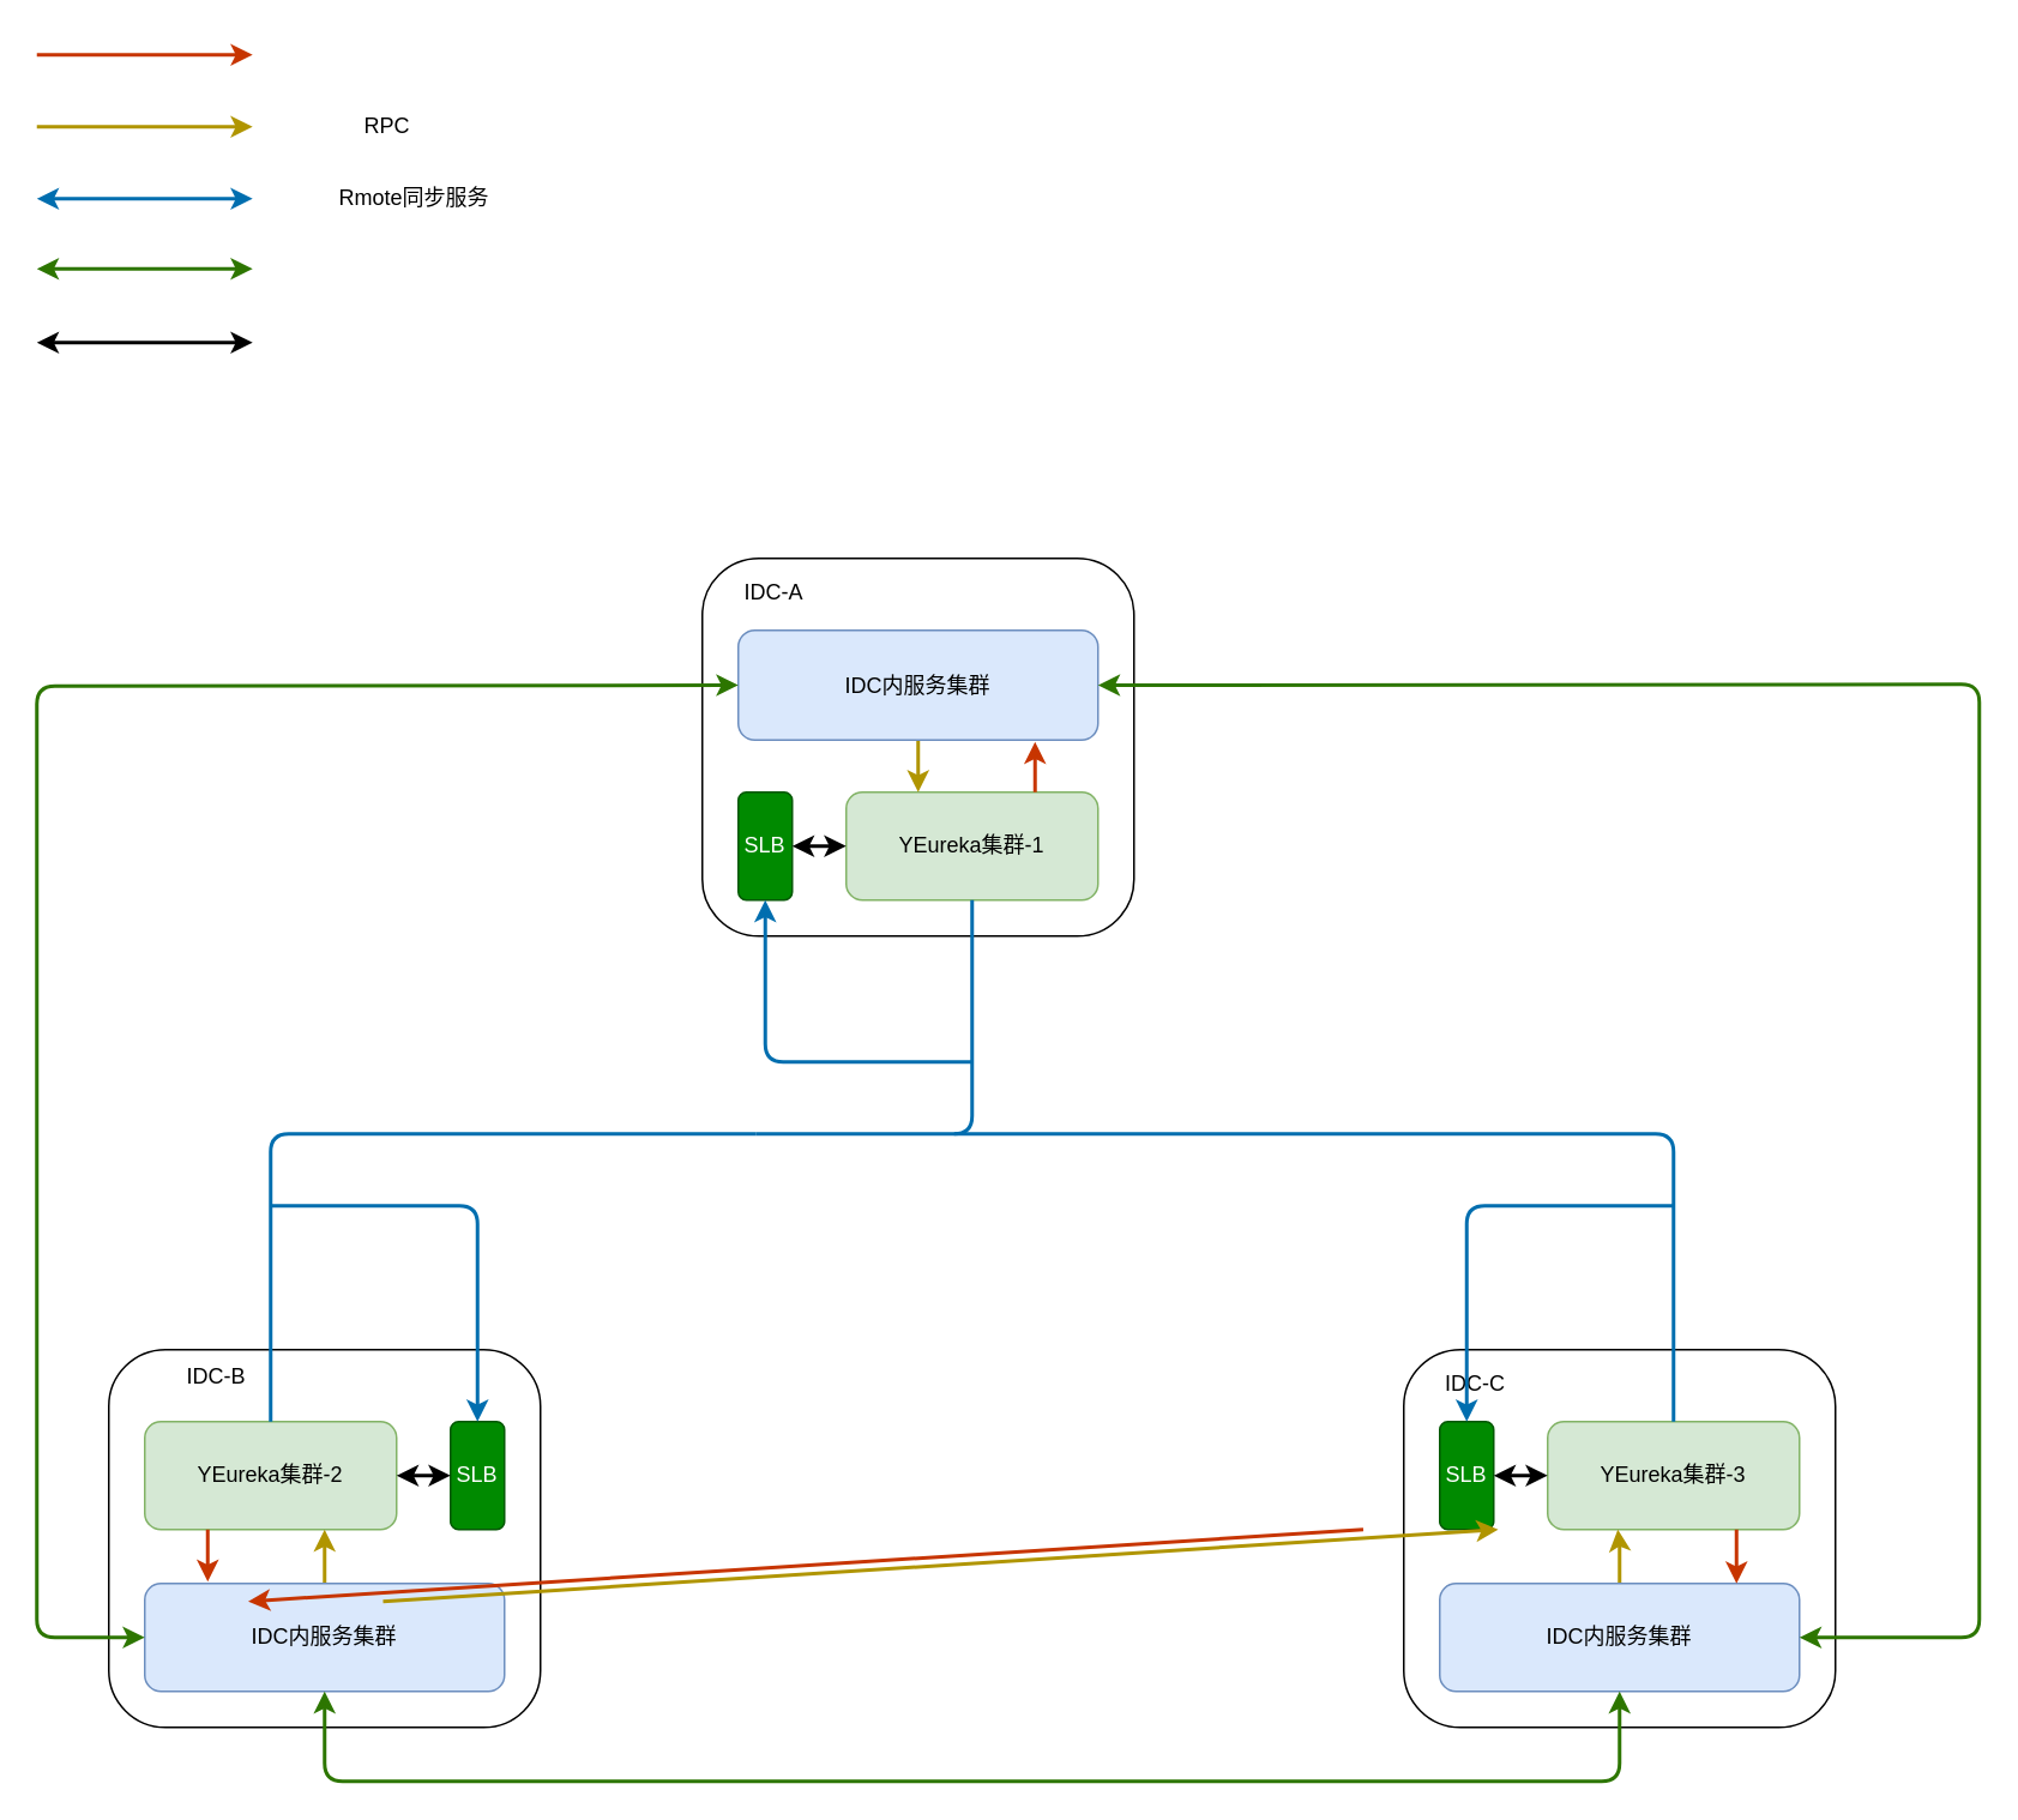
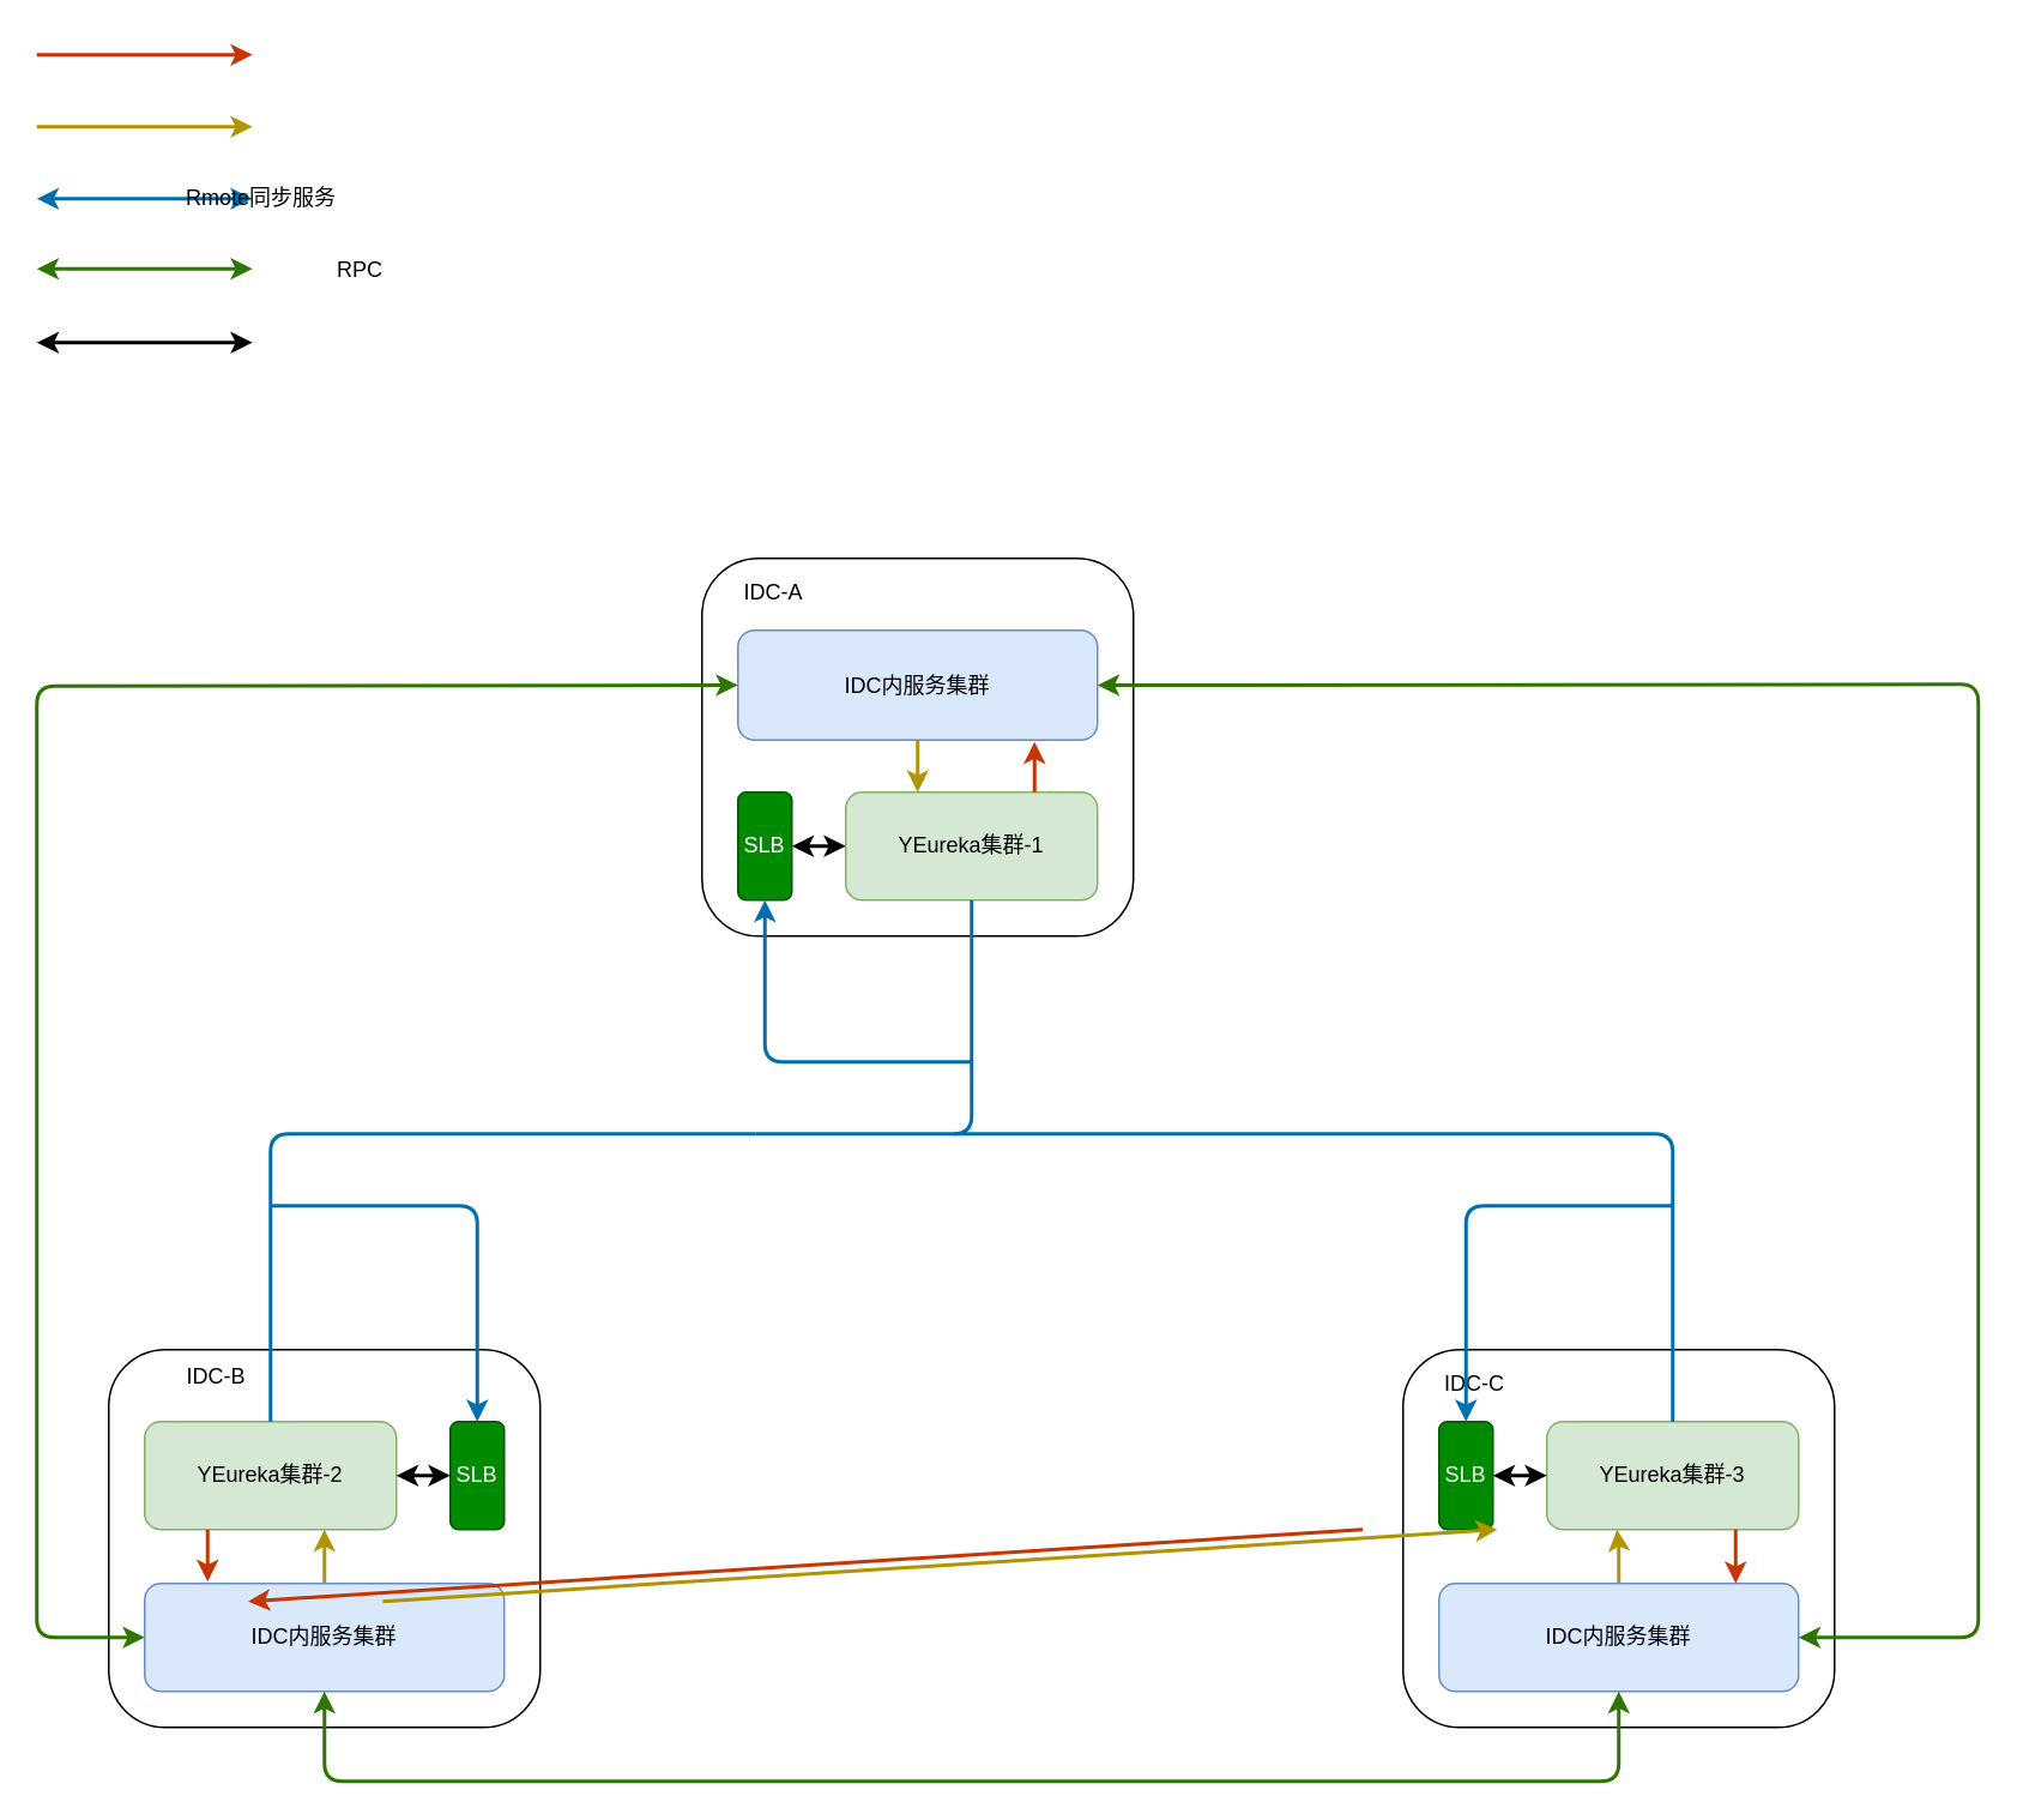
  <mxCell id="0" />
  <mxCell id="1" parent="0" />
  <mxCell id="2" value="IDC-A" style="text;html=1;strokeColor=none;fillColor=none;align=center;verticalAlign=middle;whiteSpace=wrap;rounded=0;" vertex="1" parent="1"><mxGeometry x="390" y="360" width="40" height="20" as="geometry" /></mxCell>
  <mxCell id="3" value="" style="group;rotation=0;" vertex="1" connectable="0" parent="1"><mxGeometry x="390" y="310" width="240" height="210" as="geometry" /></mxCell>
  <mxCell id="4" value="" style="rounded=1;whiteSpace=wrap;html=1;rotation=0;" vertex="1" parent="3"><mxGeometry width="240" height="210" as="geometry" /></mxCell>
  <mxCell id="5" value="YEureka集群-1" style="rounded=1;whiteSpace=wrap;html=1;fillColor=#d5e8d4;strokeColor=#82b366;rotation=0;" vertex="1" parent="3"><mxGeometry x="80" y="130" width="140" height="60" as="geometry" /></mxCell>
  <mxCell id="6" style="edgeStyle=orthogonalEdgeStyle;rounded=0;orthogonalLoop=1;jettySize=auto;html=1;exitX=0.5;exitY=1;exitDx=0;exitDy=0;strokeWidth=2;fillColor=#e3c800;strokeColor=#B09500;" edge="1" parent="3" source="7"><mxGeometry relative="1" as="geometry"><mxPoint x="120" y="130" as="targetPoint" /></mxGeometry></mxCell>
  <mxCell id="7" value="IDC内服务集群" style="rounded=1;whiteSpace=wrap;html=1;fillColor=#dae8fc;strokeColor=#6c8ebf;rotation=0;" vertex="1" parent="3"><mxGeometry x="20" y="40" width="200" height="61" as="geometry" /></mxCell>
  <mxCell id="8" value="IDC-A" style="text;html=1;strokeColor=none;fillColor=none;align=center;verticalAlign=middle;whiteSpace=wrap;rounded=0;rotation=0;" vertex="1" parent="3"><mxGeometry x="20" y="9" width="40" height="20" as="geometry" /></mxCell>
  <mxCell id="9" value="SLB" style="rounded=1;whiteSpace=wrap;html=1;fillColor=#008a00;strokeColor=#005700;fontColor=#ffffff;rotation=0;" vertex="1" parent="3"><mxGeometry x="20" y="130" width="30" height="60" as="geometry" /></mxCell>
  <mxCell id="10" value="" style="endArrow=classic;startArrow=classic;html=1;strokeWidth=2;entryX=0;entryY=0.5;entryDx=0;entryDy=0;exitX=1;exitY=0.5;exitDx=0;exitDy=0;" edge="1" parent="3" target="5" source="9"><mxGeometry width="50" height="50" relative="1" as="geometry"><mxPoint x="80" y="70" as="sourcePoint" /><mxPoint x="170" y="20" as="targetPoint" /></mxGeometry></mxCell>
  <mxCell id="11" value="" style="endArrow=classic;html=1;strokeWidth=2;exitX=0.75;exitY=0;exitDx=0;exitDy=0;fillColor=#fa6800;strokeColor=#C73500;entryX=0.825;entryY=1.016;entryDx=0;entryDy=0;entryPerimeter=0;" edge="1" parent="3" source="5" target="7"><mxGeometry width="50" height="50" relative="1" as="geometry"><mxPoint x="585" y="550" as="sourcePoint" /><mxPoint x="585" y="580" as="targetPoint" /><Array as="points" /></mxGeometry></mxCell>
  <mxCell id="12" value="" style="endArrow=classic;html=1;strokeColor=#006EAF;strokeWidth=2;entryX=0.5;entryY=1;entryDx=0;entryDy=0;fillColor=#1ba1e2;" edge="1" parent="3" target="9"><mxGeometry width="50" height="50" relative="1" as="geometry"><mxPoint x="150" y="280" as="sourcePoint" /><mxPoint x="40" y="190" as="targetPoint" /><Array as="points"><mxPoint x="35" y="280" /></Array></mxGeometry></mxCell>
  <mxCell id="13" value="" style="group;rotation=0;" vertex="1" connectable="0" parent="1"><mxGeometry x="780" y="750" width="240" height="210" as="geometry" /></mxCell>
  <mxCell id="14" value="" style="rounded=1;whiteSpace=wrap;html=1;rotation=0;" vertex="1" parent="13"><mxGeometry width="240" height="210" as="geometry" /></mxCell>
  <mxCell id="15" value="YEureka集群-3" style="rounded=1;whiteSpace=wrap;html=1;fillColor=#d5e8d4;strokeColor=#82b366;rotation=0;" vertex="1" parent="13"><mxGeometry x="80" y="40" width="140" height="60" as="geometry" /></mxCell>
  <mxCell id="16" style="edgeStyle=orthogonalEdgeStyle;rounded=0;orthogonalLoop=1;jettySize=auto;html=1;strokeWidth=2;fillColor=#e3c800;strokeColor=#B09500;" edge="1" parent="13" source="17"><mxGeometry relative="1" as="geometry"><mxPoint x="119" y="100" as="targetPoint" /></mxGeometry></mxCell>
  <mxCell id="17" value="IDC内服务集群" style="rounded=1;whiteSpace=wrap;html=1;fillColor=#dae8fc;strokeColor=#6c8ebf;rotation=0;" vertex="1" parent="13"><mxGeometry x="20" y="130" width="200" height="60" as="geometry" /></mxCell>
  <mxCell id="18" value="IDC-C" style="text;html=1;strokeColor=none;fillColor=none;align=center;verticalAlign=middle;whiteSpace=wrap;rounded=0;rotation=0;" vertex="1" parent="13"><mxGeometry x="20" y="9" width="40" height="20" as="geometry" /></mxCell>
  <mxCell id="19" value="" style="endArrow=classic;html=1;strokeWidth=2;exitX=0.75;exitY=1;exitDx=0;exitDy=0;fillColor=#fa6800;strokeColor=#C73500;" edge="1" parent="13" source="15"><mxGeometry width="50" height="50" relative="1" as="geometry"><mxPoint y="-80" as="sourcePoint" /><mxPoint x="185" y="130" as="targetPoint" /><Array as="points" /></mxGeometry></mxCell>
  <mxCell id="20" value="SLB" style="rounded=1;whiteSpace=wrap;html=1;fillColor=#008a00;strokeColor=#005700;fontColor=#ffffff;rotation=0;" vertex="1" parent="13"><mxGeometry x="20" y="40" width="30" height="60" as="geometry" /></mxCell>
  <mxCell id="21" value="" style="endArrow=classic;startArrow=classic;html=1;strokeWidth=2;" edge="1" parent="13" target="20"><mxGeometry width="50" height="50" relative="1" as="geometry"><mxPoint x="80" y="70" as="sourcePoint" /><mxPoint x="170" y="20" as="targetPoint" /></mxGeometry></mxCell>
  <mxCell id="22" value="" style="rounded=1;whiteSpace=wrap;html=1;" vertex="1" parent="1"><mxGeometry x="60" y="750" width="240" height="210" as="geometry" /></mxCell>
  <mxCell id="23" value="YEureka集群-2" style="rounded=1;whiteSpace=wrap;html=1;fillColor=#d5e8d4;strokeColor=#82b366;" vertex="1" parent="1"><mxGeometry x="80" y="790" width="140" height="60" as="geometry" /></mxCell>
  <mxCell id="24" style="edgeStyle=orthogonalEdgeStyle;rounded=0;orthogonalLoop=1;jettySize=auto;html=1;strokeWidth=2;fillColor=#e3c800;strokeColor=#B09500;" edge="1" parent="1" source="25"><mxGeometry relative="1" as="geometry"><mxPoint x="180" y="850" as="targetPoint" /></mxGeometry></mxCell>
  <mxCell id="25" value="IDC内服务集群" style="rounded=1;whiteSpace=wrap;html=1;fillColor=#dae8fc;strokeColor=#6c8ebf;" vertex="1" parent="1"><mxGeometry x="80" y="880" width="200" height="60" as="geometry" /></mxCell>
  <mxCell id="26" value="IDC-B" style="text;html=1;strokeColor=none;fillColor=none;align=center;verticalAlign=middle;whiteSpace=wrap;rounded=0;" vertex="1" parent="1"><mxGeometry x="100" y="755" width="40" height="20" as="geometry" /></mxCell>
  <mxCell id="27" value="" style="endArrow=classic;html=1;strokeWidth=2;exitX=0.25;exitY=1;exitDx=0;exitDy=0;fillColor=#fa6800;strokeColor=#C73500;" edge="1" parent="1" source="23"><mxGeometry width="50" height="50" relative="1" as="geometry"><mxPoint x="60" y="670" as="sourcePoint" /><mxPoint x="115" y="879" as="targetPoint" /><Array as="points" /></mxGeometry></mxCell>
  <mxCell id="28" value="" style="endArrow=classic;html=1;strokeWidth=2;entryX=0.25;entryY=0;entryDx=0;entryDy=0;exitX=0.25;exitY=1;exitDx=0;exitDy=0;fillColor=#fa6800;strokeColor=#C73500;" edge="1" parent="1"><mxGeometry width="50" height="50" relative="1" as="geometry"><mxPoint x="757.5" y="850" as="sourcePoint" /><mxPoint x="137.5" y="890" as="targetPoint" /></mxGeometry></mxCell>
  <mxCell id="29" value="" style="endArrow=classic;html=1;strokeWidth=2;entryX=0.75;entryY=1;entryDx=0;entryDy=0;exitX=0.75;exitY=0;exitDx=0;exitDy=0;fillColor=#e3c800;strokeColor=#B09500;" edge="1" parent="1"><mxGeometry width="50" height="50" relative="1" as="geometry"><mxPoint x="212.5" y="890" as="sourcePoint" /><mxPoint x="832.5" y="850" as="targetPoint" /></mxGeometry></mxCell>
  <mxCell id="30" value="" style="endArrow=classic;startArrow=classic;html=1;strokeWidth=2;entryX=0;entryY=0.5;entryDx=0;entryDy=0;exitX=0;exitY=0.5;exitDx=0;exitDy=0;fillColor=#60a917;strokeColor=#2D7600;" edge="1" parent="1" source="7" target="25"><mxGeometry width="50" height="50" relative="1" as="geometry"><mxPoint x="400" y="420" as="sourcePoint" /><mxPoint y="810" as="targetPoint" x="-60" /><Array as="points"><mxPoint x="20" y="381" /><mxPoint x="20" y="910" /></Array></mxGeometry></mxCell>
  <mxCell id="31" value="" style="endArrow=classic;startArrow=classic;html=1;strokeWidth=2;exitX=0.5;exitY=1;exitDx=0;exitDy=0;entryX=0.5;entryY=1;entryDx=0;entryDy=0;fillColor=#60a917;strokeColor=#2D7600;" edge="1" parent="1" source="25" target="17"><mxGeometry width="50" height="50" relative="1" as="geometry"><mxPoint x="460" y="1030" as="sourcePoint" /><mxPoint x="795" y="940" as="targetPoint" /><Array as="points"><mxPoint x="180" y="990" /><mxPoint x="900" y="990" /></Array></mxGeometry></mxCell>
  <mxCell id="32" value="" style="endArrow=classic;startArrow=classic;html=1;strokeWidth=2;entryX=1;entryY=0.5;entryDx=0;entryDy=0;fillColor=#60a917;strokeColor=#2D7600;exitX=1;exitY=0.5;exitDx=0;exitDy=0;" edge="1" parent="1" source="17" target="7"><mxGeometry width="50" height="50" relative="1" as="geometry"><mxPoint x="1160" y="890" as="sourcePoint" /><mxPoint x="550" y="420" as="targetPoint" /><Array as="points"><mxPoint x="1100" y="910" /><mxPoint x="1100" y="380" /></Array></mxGeometry></mxCell>
  <mxCell id="33" value="SLB" style="rounded=1;whiteSpace=wrap;html=1;fillColor=#008a00;strokeColor=#005700;fontColor=#ffffff;" vertex="1" parent="1"><mxGeometry x="250" y="790" width="30" height="60" as="geometry" /></mxCell>
  <mxCell id="34" value="" style="endArrow=classic;startArrow=classic;html=1;strokeWidth=2;" edge="1" parent="1" target="33"><mxGeometry width="50" height="50" relative="1" as="geometry"><mxPoint x="220" y="820" as="sourcePoint" /><mxPoint x="230" y="770" as="targetPoint" /></mxGeometry></mxCell>
  <mxCell id="35" value="" style="group" vertex="1" connectable="0" parent="1"><mxGeometry x="20" y="20" width="260" height="180" as="geometry" /></mxCell>
  <mxCell id="36" value="" style="endArrow=classic;startArrow=classic;html=1;strokeWidth=2;fillColor=#1ba1e2;strokeColor=#006EAF;" edge="1" parent="35"><mxGeometry width="50" height="50" relative="1" as="geometry"><mxPoint y="90" as="sourcePoint" /><mxPoint x="120" y="90" as="targetPoint" /><Array as="points" /></mxGeometry></mxCell>
  <mxCell id="37" value="" style="endArrow=classic;html=1;strokeWidth=2;fillColor=#e3c800;strokeColor=#B09500;" edge="1" parent="35"><mxGeometry width="50" height="50" relative="1" as="geometry"><mxPoint y="50" as="sourcePoint" /><mxPoint x="120" y="50" as="targetPoint" /></mxGeometry></mxCell>
  <mxCell id="38" value="" style="endArrow=classic;html=1;strokeWidth=2;fillColor=#fa6800;strokeColor=#C73500;" edge="1" parent="35"><mxGeometry width="50" height="50" relative="1" as="geometry"><mxPoint y="10" as="sourcePoint" /><mxPoint x="120" y="10" as="targetPoint" /></mxGeometry></mxCell>
  <mxCell id="39" value="" style="endArrow=classic;startArrow=classic;html=1;strokeWidth=2;fillColor=#60a917;strokeColor=#2D7600;" edge="1" parent="35"><mxGeometry width="50" height="50" relative="1" as="geometry"><mxPoint y="129" as="sourcePoint" /><mxPoint x="120" y="129" as="targetPoint" /><Array as="points" /></mxGeometry></mxCell>
- <mxCell id="40" value="Rmote同步服务" style="text;html=1;strokeColor=none;fillColor=none;align=center;verticalAlign=middle;whiteSpace=wrap;rounded=0;" vertex="1" parent="35"><mxGeometry x="160" y="80" width="100" height="20" as="geometry" /></mxCell>
- <mxCell id="41" value="RPC" style="text;html=1;strokeColor=none;fillColor=none;align=center;verticalAlign=middle;whiteSpace=wrap;rounded=0;" vertex="1" parent="35"><mxGeometry x="175" y="40" width="40" height="20" as="geometry" /></mxCell>
+ <mxCell id="40" value="Rmote同步服务" style="text;html=1;strokeColor=none;fillColor=none;align=center;verticalAlign=middle;whiteSpace=wrap;rounded=0;" vertex="1" parent="35"><mxGeometry x="75" y="80" width="100" height="20" as="geometry" /></mxCell>
+ <mxCell id="41" value="RPC" style="text;html=1;strokeColor=none;fillColor=none;align=center;verticalAlign=middle;whiteSpace=wrap;rounded=0;" vertex="1" parent="35"><mxGeometry x="160" y="120" width="40" height="20" as="geometry" /></mxCell>
  <mxCell id="42" value="" style="group" vertex="1" connectable="0" parent="35"><mxGeometry y="160" width="215" height="20" as="geometry" /></mxCell>
  <mxCell id="43" value="" style="endArrow=classic;startArrow=classic;html=1;strokeWidth=2;" edge="1" parent="42"><mxGeometry width="50" height="50" relative="1" as="geometry"><mxPoint y="10" as="sourcePoint" /><mxPoint x="120" y="10" as="targetPoint" /></mxGeometry></mxCell>
  <mxCell id="44" value="" style="endArrow=none;html=1;strokeColor=#006EAF;strokeWidth=2;entryX=0.5;entryY=1;entryDx=0;entryDy=0;fillColor=#1ba1e2;" edge="1" parent="1" target="5"><mxGeometry width="50" height="50" relative="1" as="geometry"><mxPoint x="420" y="630" as="sourcePoint" /><mxPoint x="510" y="530" as="targetPoint" /><Array as="points"><mxPoint x="540" y="630" /></Array></mxGeometry></mxCell>
  <mxCell id="45" value="" style="endArrow=none;html=1;strokeColor=#006EAF;strokeWidth=2;exitX=0.5;exitY=0;exitDx=0;exitDy=0;fillColor=#1ba1e2;" edge="1" parent="1" source="23"><mxGeometry width="50" height="50" relative="1" as="geometry"><mxPoint x="460" y="580" as="sourcePoint" /><mxPoint x="420" y="630" as="targetPoint" /><Array as="points"><mxPoint x="150" y="670" /><mxPoint x="150" y="630" /></Array></mxGeometry></mxCell>
  <mxCell id="46" value="" style="endArrow=none;html=1;strokeColor=#006EAF;strokeWidth=2;exitX=0.5;exitY=0;exitDx=0;exitDy=0;fillColor=#1ba1e2;" edge="1" parent="1"><mxGeometry width="50" height="50" relative="1" as="geometry"><mxPoint x="930" y="790" as="sourcePoint" /><mxPoint x="530" y="630" as="targetPoint" /><Array as="points"><mxPoint x="930" y="630" /></Array></mxGeometry></mxCell>
  <mxCell id="47" value="" style="endArrow=classic;html=1;strokeColor=#006EAF;strokeWidth=2;entryX=0.5;entryY=0;entryDx=0;entryDy=0;fillColor=#1ba1e2;" edge="1" parent="1" target="33"><mxGeometry width="50" height="50" relative="1" as="geometry"><mxPoint x="150" y="670" as="sourcePoint" /><mxPoint x="290" y="680" as="targetPoint" /><Array as="points"><mxPoint x="265" y="670" /></Array></mxGeometry></mxCell>
  <mxCell id="48" value="" style="endArrow=classic;html=1;strokeColor=#006EAF;strokeWidth=2;entryX=0.5;entryY=0;entryDx=0;entryDy=0;fillColor=#1ba1e2;" edge="1" parent="1" target="20"><mxGeometry width="50" height="50" relative="1" as="geometry"><mxPoint x="930" y="670" as="sourcePoint" /><mxPoint x="275" y="800" as="targetPoint" /><Array as="points"><mxPoint x="815" y="670" /></Array></mxGeometry></mxCell>
